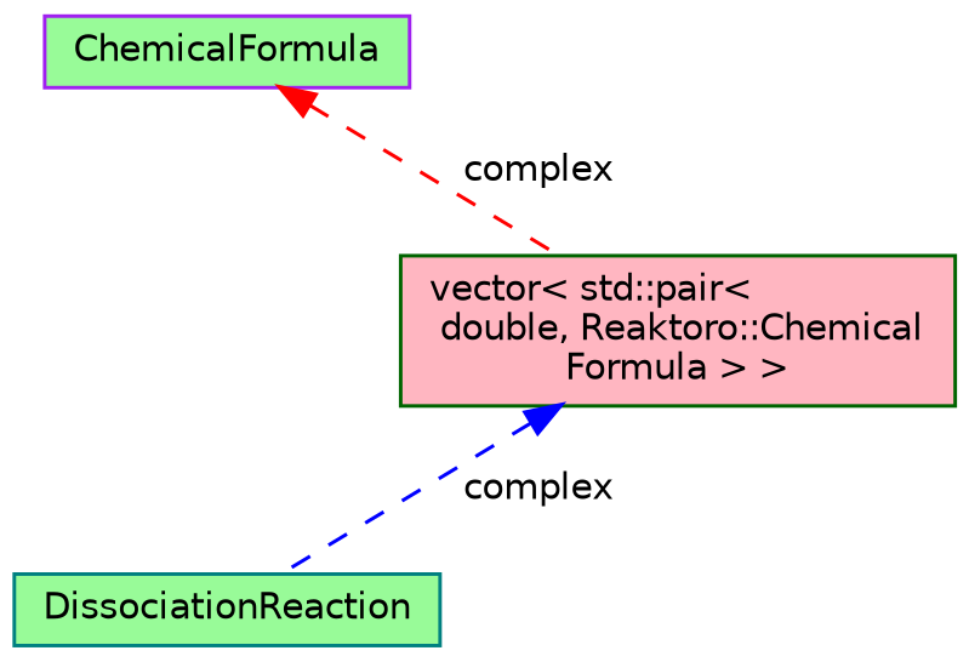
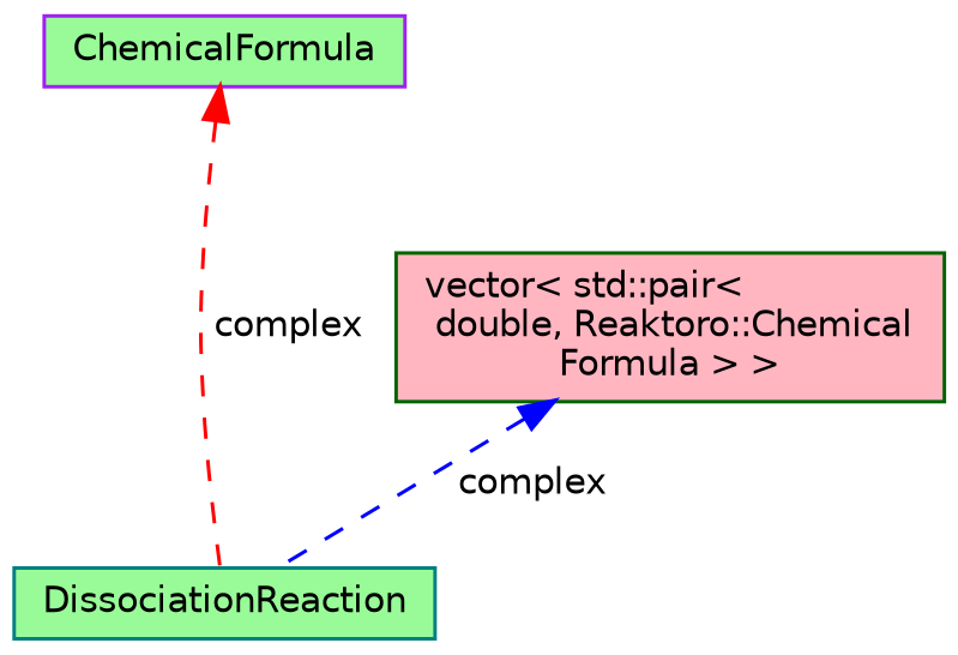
  digraph {
    node [fillcolor=palegreen fontname=Helvetica fontsize=10 shape=record style=filled]
    edge [dir=back fontname=Helvetica fontsize=10 labelfontname=Helvetica labelfontsize=10 style=dashed]
    n1 [color=teal fontcolor=black height=0.2 label=DissociationReaction width=0.4]
    n2 [color=purple height=0.2 label=ChemicalFormula width=0.4]
    n3 [color=darkgreen fillcolor=lightpink height=0.2 label="vector\< std::pair\<\l double, Reaktoro::Chemical\lFormula \> \>" width=0.4]
-   n2 -> n3 [color=red label=" complex"]
+   n2 -> n1 [color=red label=" complex"]
    n3 -> n1 [color=blue label=" complex"]
  }
